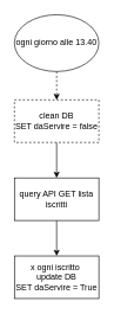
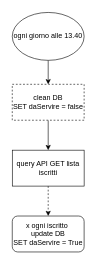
  <mxCell id="0" />
  <mxCell id="1" parent="0" />
- <mxCell id="2" style="edgeStyle=orthogonalEdgeStyle;rounded=0;orthogonalLoop=1;jettySize=auto;html=1;exitX=0.5;exitY=1;exitDx=0;exitDy=0;entryX=0.5;entryY=0;entryDx=0;entryDy=0;dashed=1;" edge="1" parent="1" source="3" target="5"><mxGeometry relative="1" as="geometry" /></mxCell>
+ <mxCell id="2" style="edgeStyle=orthogonalEdgeStyle;rounded=0;orthogonalLoop=1;jettySize=auto;html=1;exitX=0.5;exitY=1;exitDx=0;exitDy=0;entryX=0.5;entryY=0;entryDx=0;entryDy=0;" edge="1" parent="1" source="3" target="5"><mxGeometry relative="1" as="geometry" /></mxCell>
  <mxCell id="3" value="ogni giorno alle 13.40" style="ellipse;whiteSpace=wrap;html=1;" vertex="1" parent="1"><mxGeometry x="20" y="20" width="120" height="80" as="geometry" /></mxCell>
  <mxCell id="4" style="edgeStyle=orthogonalEdgeStyle;rounded=0;orthogonalLoop=1;jettySize=auto;html=1;exitX=0.5;exitY=1;exitDx=0;exitDy=0;entryX=0.5;entryY=0;entryDx=0;entryDy=0;" edge="1" parent="1" source="5" target="7"><mxGeometry relative="1" as="geometry" /></mxCell>
  <mxCell id="5" value="clean DB&lt;br&gt;SET daServire = false" style="rounded=0;whiteSpace=wrap;html=1;dashed=1;" vertex="1" parent="1"><mxGeometry x="20" y="140" width="120" height="60" as="geometry" /></mxCell>
- <mxCell id="6" style="edgeStyle=orthogonalEdgeStyle;rounded=0;orthogonalLoop=1;jettySize=auto;html=1;exitX=0.5;exitY=1;exitDx=0;exitDy=0;entryX=0.5;entryY=0;entryDx=0;entryDy=0;" edge="1" parent="1" source="7" target="8"><mxGeometry relative="1" as="geometry" /></mxCell>
+ <mxCell id="6" style="edgeStyle=orthogonalEdgeStyle;rounded=0;orthogonalLoop=1;jettySize=auto;html=1;exitX=0.5;exitY=1;exitDx=0;exitDy=0;entryX=0.5;entryY=0;entryDx=0;entryDy=0;dashed=1;" edge="1" parent="1" source="7" target="8"><mxGeometry relative="1" as="geometry" /></mxCell>
  <mxCell id="7" value="query API GET lista iscritti" style="rounded=0;whiteSpace=wrap;html=1;" vertex="1" parent="1"><mxGeometry x="20" y="250" width="120" height="60" as="geometry" /></mxCell>
- <mxCell id="8" value="x ogni iscritto&amp;nbsp;&lt;br&gt;update DB&lt;br&gt;SET daServire = True" style="rounded=0;whiteSpace=wrap;html=1;" vertex="1" parent="1"><mxGeometry x="20" y="360" width="120" height="60" as="geometry" /></mxCell>
+ <mxCell id="8" value="x ogni iscritto&amp;nbsp;&lt;br&gt;update DB&lt;br&gt;SET daServire = True" style="whiteSpace=wrap;html=1;rounded=1;" vertex="1" parent="1"><mxGeometry x="20" y="360" width="120" height="60" as="geometry" /></mxCell>
